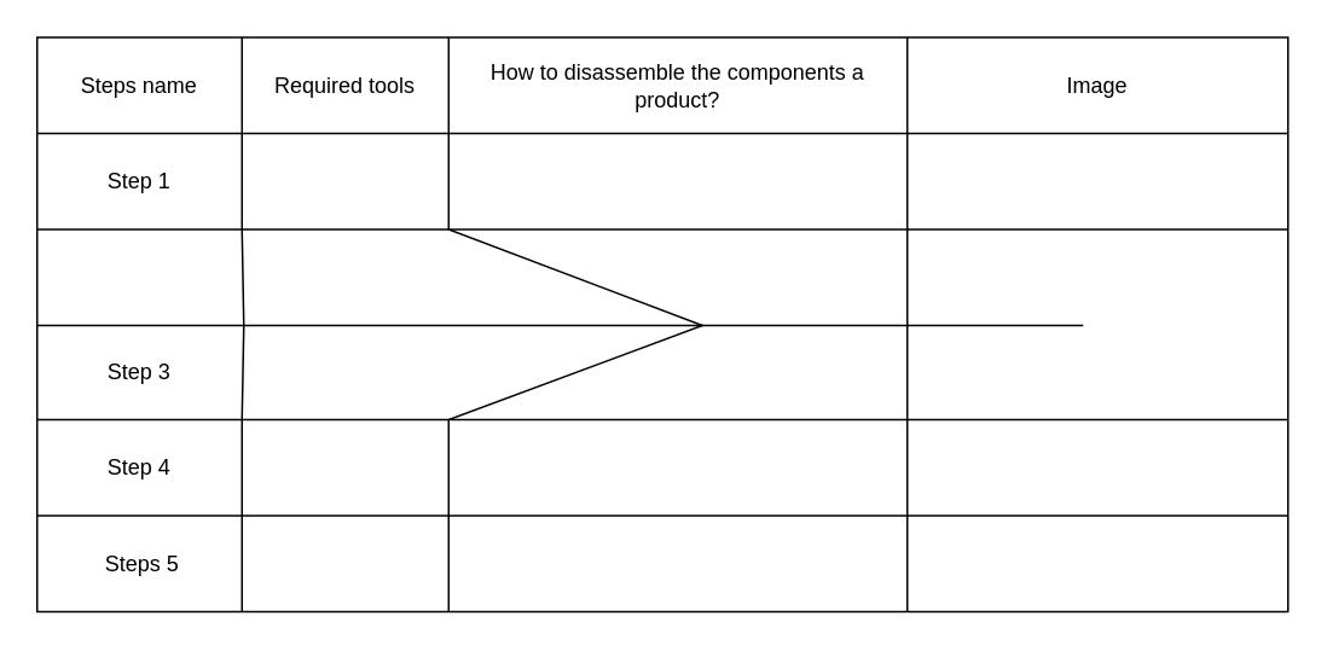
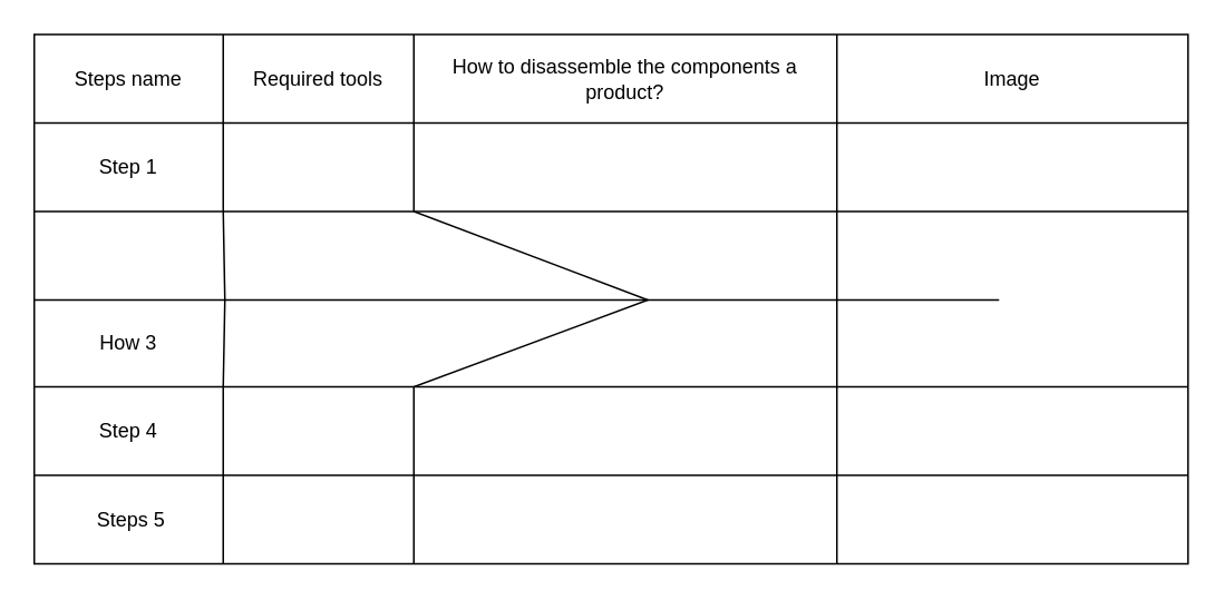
  <mxCell id="0" />
  <mxCell id="1" parent="0" />
  <mxCell id="2" value="" style="shape=table;startSize=0;container=1;collapsible=0;childLayout=tableLayout;" vertex="1" parent="1"><mxGeometry x="20" y="20" width="690" height="317" as="geometry" /></mxCell>
  <mxCell id="3" value="" style="shape=partialRectangle;collapsible=0;dropTarget=0;pointerEvents=0;fillColor=none;top=0;left=0;bottom=0;right=0;points=[[0,0.5],[1,0.5]];portConstraint=eastwest;" vertex="1" parent="2"><mxGeometry width="690" height="53" as="geometry" /></mxCell>
  <mxCell id="4" value="Steps name" style="shape=partialRectangle;html=1;whiteSpace=wrap;connectable=0;overflow=hidden;fillColor=none;top=0;left=0;bottom=0;right=0;" vertex="1" parent="3"><mxGeometry width="113" height="53" as="geometry" /></mxCell>
  <mxCell id="5" value="Required tools" style="shape=partialRectangle;html=1;whiteSpace=wrap;connectable=0;overflow=hidden;fillColor=none;top=0;left=0;bottom=0;right=0;" vertex="1" parent="3"><mxGeometry x="113" width="114" height="53" as="geometry" /></mxCell>
  <mxCell id="6" value="How to disassemble the components a product?" style="shape=partialRectangle;html=1;whiteSpace=wrap;connectable=0;overflow=hidden;fillColor=none;top=0;left=0;bottom=0;right=0;" vertex="1" parent="3"><mxGeometry x="227" width="253" height="53" as="geometry" /></mxCell>
  <mxCell id="7" value="Image" style="shape=partialRectangle;html=1;whiteSpace=wrap;connectable=0;overflow=hidden;fillColor=none;top=0;left=0;bottom=0;right=0;" vertex="1" parent="3"><mxGeometry x="480" width="210" height="53" as="geometry" /></mxCell>
  <mxCell id="8" style="shape=partialRectangle;collapsible=0;dropTarget=0;pointerEvents=0;fillColor=none;top=0;left=0;bottom=0;right=0;points=[[0,0.5],[1,0.5]];portConstraint=eastwest;" vertex="1" parent="2"><mxGeometry y="53" width="690" height="53" as="geometry" /></mxCell>
  <mxCell id="9" value="Step 1" style="shape=partialRectangle;html=1;whiteSpace=wrap;connectable=0;overflow=hidden;fillColor=none;top=0;left=0;bottom=0;right=0;" vertex="1" parent="8"><mxGeometry width="113" height="53" as="geometry" /></mxCell>
  <mxCell id="10" style="shape=partialRectangle;html=1;whiteSpace=wrap;connectable=0;overflow=hidden;fillColor=none;top=0;left=0;bottom=0;right=0;" vertex="1" parent="8"><mxGeometry x="113" width="114" height="53" as="geometry" /></mxCell>
  <mxCell id="11" value="" style="shape=partialRectangle;html=1;whiteSpace=wrap;connectable=0;overflow=hidden;fillColor=none;top=0;left=0;bottom=0;right=0;" vertex="1" parent="8"><mxGeometry x="227" width="253" height="53" as="geometry" /></mxCell>
  <mxCell id="12" style="shape=partialRectangle;html=1;whiteSpace=wrap;connectable=0;overflow=hidden;fillColor=none;top=0;left=0;bottom=0;right=0;" vertex="1" parent="8"><mxGeometry x="480" width="210" height="53" as="geometry" /></mxCell>
  <mxCell id="13" style="shape=partialRectangle;collapsible=0;dropTarget=0;pointerEvents=0;fillColor=none;top=0;left=0;bottom=0;right=0;points=[[0,0.5],[1,0.5]];portConstraint=eastwest;" vertex="1" parent="2"><mxGeometry y="106" width="690" height="53" as="geometry" /></mxCell>
  <mxCell id="14" style="shape=partialRectangle;html=1;whiteSpace=wrap;connectable=0;overflow=hidden;fillColor=none;top=0;left=0;bottom=0;right=0;" vertex="1" parent="13"><mxGeometry x="113" width="114" height="53" as="geometry" /></mxCell>
  <mxCell id="15" style="shape=partialRectangle;html=1;whiteSpace=wrap;connectable=0;overflow=hidden;fillColor=none;top=0;left=0;bottom=0;right=0;" vertex="1" parent="13"><mxGeometry x="227" width="253" height="53" as="geometry" /></mxCell>
  <mxCell id="16" style="shape=partialRectangle;html=1;whiteSpace=wrap;connectable=0;overflow=hidden;fillColor=none;top=0;left=0;bottom=0;right=0;" vertex="1" parent="13"><mxGeometry x="480" width="210" height="53" as="geometry" /></mxCell>
  <mxCell id="17" value="" style="shape=partialRectangle;collapsible=0;dropTarget=0;pointerEvents=0;fillColor=none;top=0;left=0;bottom=0;right=0;points=[[0,0.5],[1,0.5]];portConstraint=eastwest;" vertex="1" parent="2"><mxGeometry y="159" width="690" height="52" as="geometry" /></mxCell>
- <mxCell id="18" value="Step 3" style="shape=partialRectangle;html=1;whiteSpace=wrap;connectable=0;overflow=hidden;fillColor=none;top=0;left=0;bottom=0;right=0;" vertex="1" parent="17"><mxGeometry width="113" height="52" as="geometry" /></mxCell>
+ <mxCell id="18" value="How 3" style="shape=partialRectangle;html=1;whiteSpace=wrap;connectable=0;overflow=hidden;fillColor=none;top=0;left=0;bottom=0;right=0;" vertex="1" parent="17"><mxGeometry width="113" height="52" as="geometry" /></mxCell>
  <mxCell id="19" value="" style="shape=partialRectangle;html=1;whiteSpace=wrap;connectable=0;overflow=hidden;fillColor=none;top=0;left=0;bottom=0;right=0;" vertex="1" parent="17"><mxGeometry x="113" width="114" height="52" as="geometry" /></mxCell>
  <mxCell id="20" value="" style="shape=partialRectangle;html=1;whiteSpace=wrap;connectable=0;overflow=hidden;fillColor=none;top=0;left=0;bottom=0;right=0;" vertex="1" parent="17"><mxGeometry x="227" width="253" height="52" as="geometry" /></mxCell>
  <mxCell id="21" value="" style="shape=partialRectangle;html=1;whiteSpace=wrap;connectable=0;overflow=hidden;fillColor=none;top=0;left=0;bottom=0;right=0;" vertex="1" parent="17"><mxGeometry x="480" width="210" height="52" as="geometry" /></mxCell>
  <mxCell id="22" value="" style="shape=partialRectangle;collapsible=0;dropTarget=0;pointerEvents=0;fillColor=none;top=0;left=0;bottom=0;right=0;points=[[0,0.5],[1,0.5]];portConstraint=eastwest;" vertex="1" parent="2"><mxGeometry y="211" width="690" height="53" as="geometry" /></mxCell>
  <mxCell id="23" value="Step 4" style="shape=partialRectangle;html=1;whiteSpace=wrap;connectable=0;overflow=hidden;fillColor=none;top=0;left=0;bottom=0;right=0;" vertex="1" parent="22"><mxGeometry width="113" height="53" as="geometry" /></mxCell>
  <mxCell id="24" value="" style="shape=partialRectangle;html=1;whiteSpace=wrap;connectable=0;overflow=hidden;fillColor=none;top=0;left=0;bottom=0;right=0;" vertex="1" parent="22"><mxGeometry x="113" width="114" height="53" as="geometry" /></mxCell>
  <mxCell id="25" value="" style="shape=partialRectangle;html=1;whiteSpace=wrap;connectable=0;overflow=hidden;fillColor=none;top=0;left=0;bottom=0;right=0;" vertex="1" parent="22"><mxGeometry x="227" width="253" height="53" as="geometry" /></mxCell>
  <mxCell id="26" value="" style="shape=partialRectangle;html=1;whiteSpace=wrap;connectable=0;overflow=hidden;fillColor=none;top=0;left=0;bottom=0;right=0;" vertex="1" parent="22"><mxGeometry x="480" width="210" height="53" as="geometry" /></mxCell>
  <mxCell id="27" value="" style="shape=partialRectangle;collapsible=0;dropTarget=0;pointerEvents=0;fillColor=none;top=0;left=0;bottom=0;right=0;points=[[0,0.5],[1,0.5]];portConstraint=eastwest;" vertex="1" parent="2"><mxGeometry y="264" width="690" height="53" as="geometry" /></mxCell>
  <mxCell id="28" value="&amp;nbsp;Steps 5" style="shape=partialRectangle;html=1;whiteSpace=wrap;connectable=0;overflow=hidden;fillColor=none;top=0;left=0;bottom=0;right=0;" vertex="1" parent="27"><mxGeometry width="113" height="53" as="geometry" /></mxCell>
  <mxCell id="29" value="" style="shape=partialRectangle;html=1;whiteSpace=wrap;connectable=0;overflow=hidden;fillColor=none;top=0;left=0;bottom=0;right=0;" vertex="1" parent="27"><mxGeometry x="113" width="114" height="53" as="geometry" /></mxCell>
  <mxCell id="30" value="" style="shape=partialRectangle;html=1;whiteSpace=wrap;connectable=0;overflow=hidden;fillColor=none;top=0;left=0;bottom=0;right=0;" vertex="1" parent="27"><mxGeometry x="227" width="253" height="53" as="geometry" /></mxCell>
  <mxCell id="31" value="" style="shape=partialRectangle;html=1;whiteSpace=wrap;connectable=0;overflow=hidden;fillColor=none;top=0;left=0;bottom=0;right=0;" vertex="1" parent="27"><mxGeometry x="480" width="210" height="53" as="geometry" /></mxCell>
